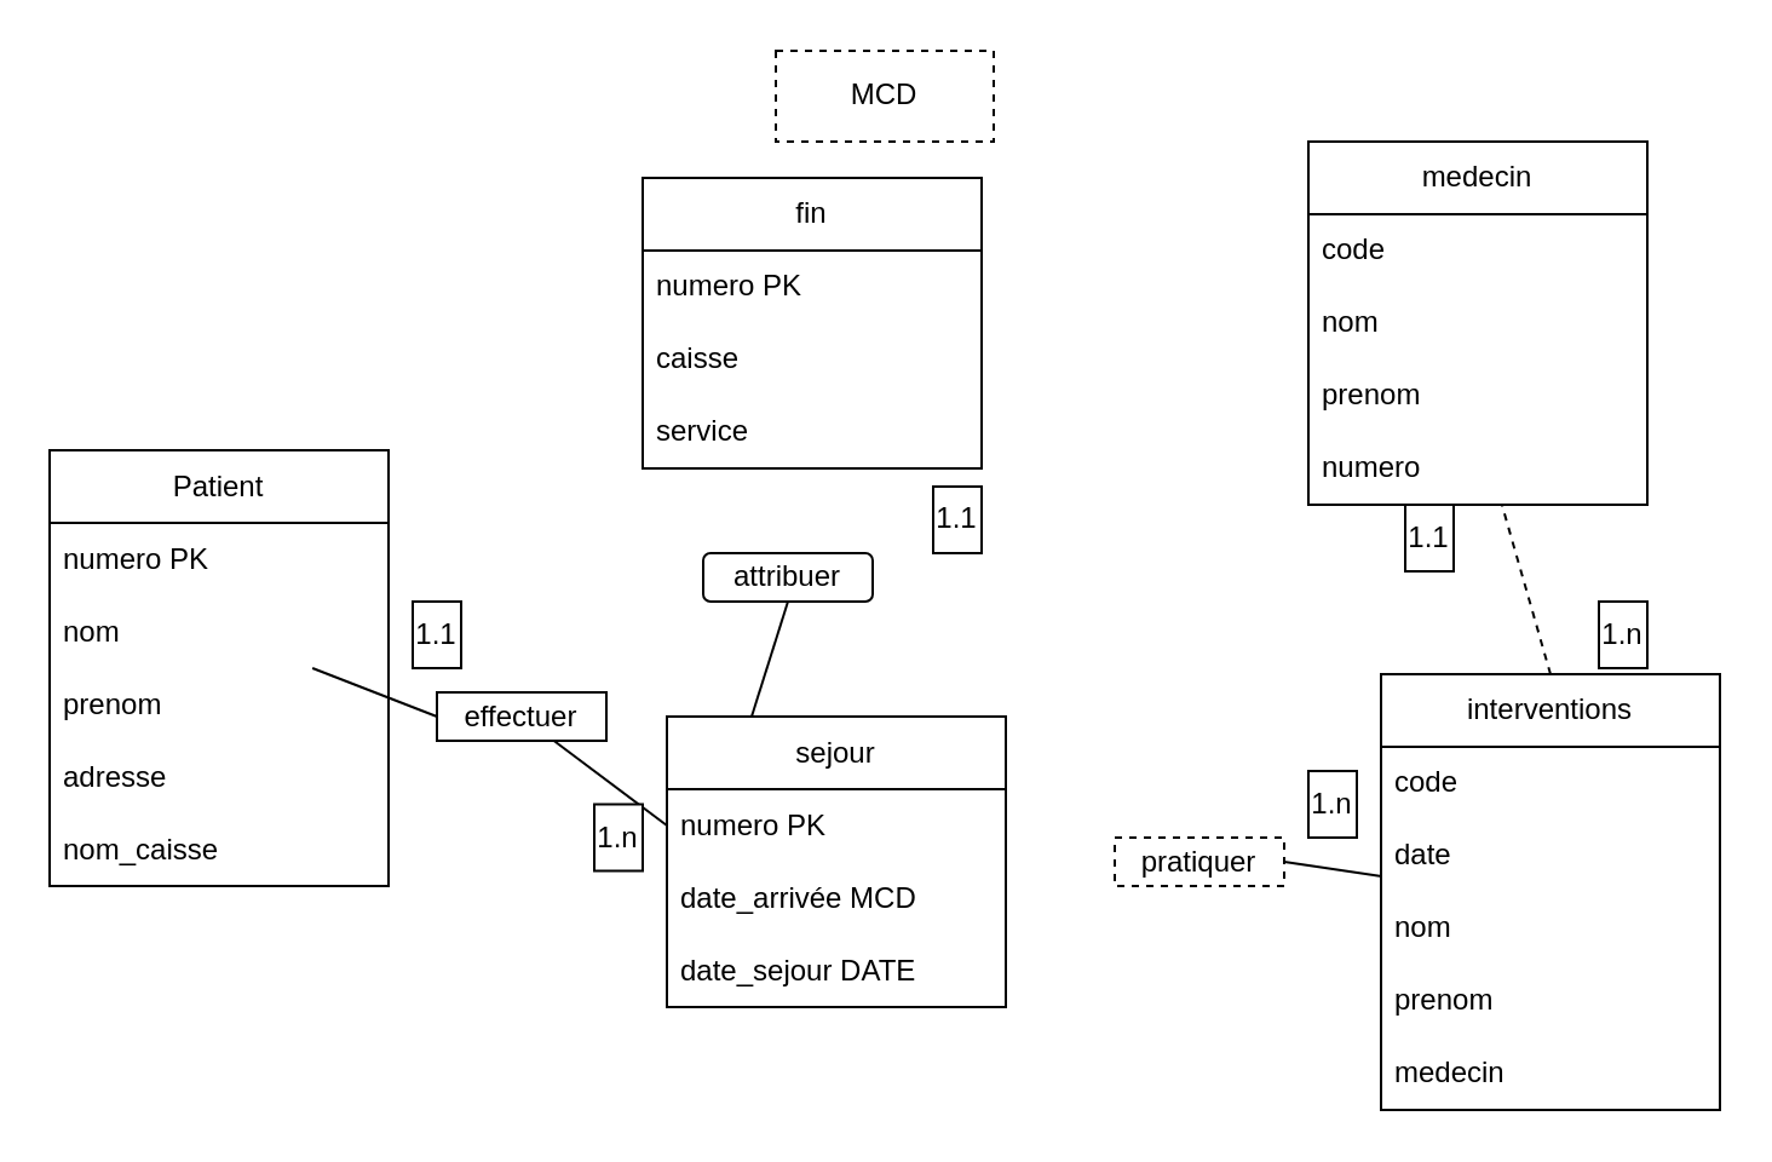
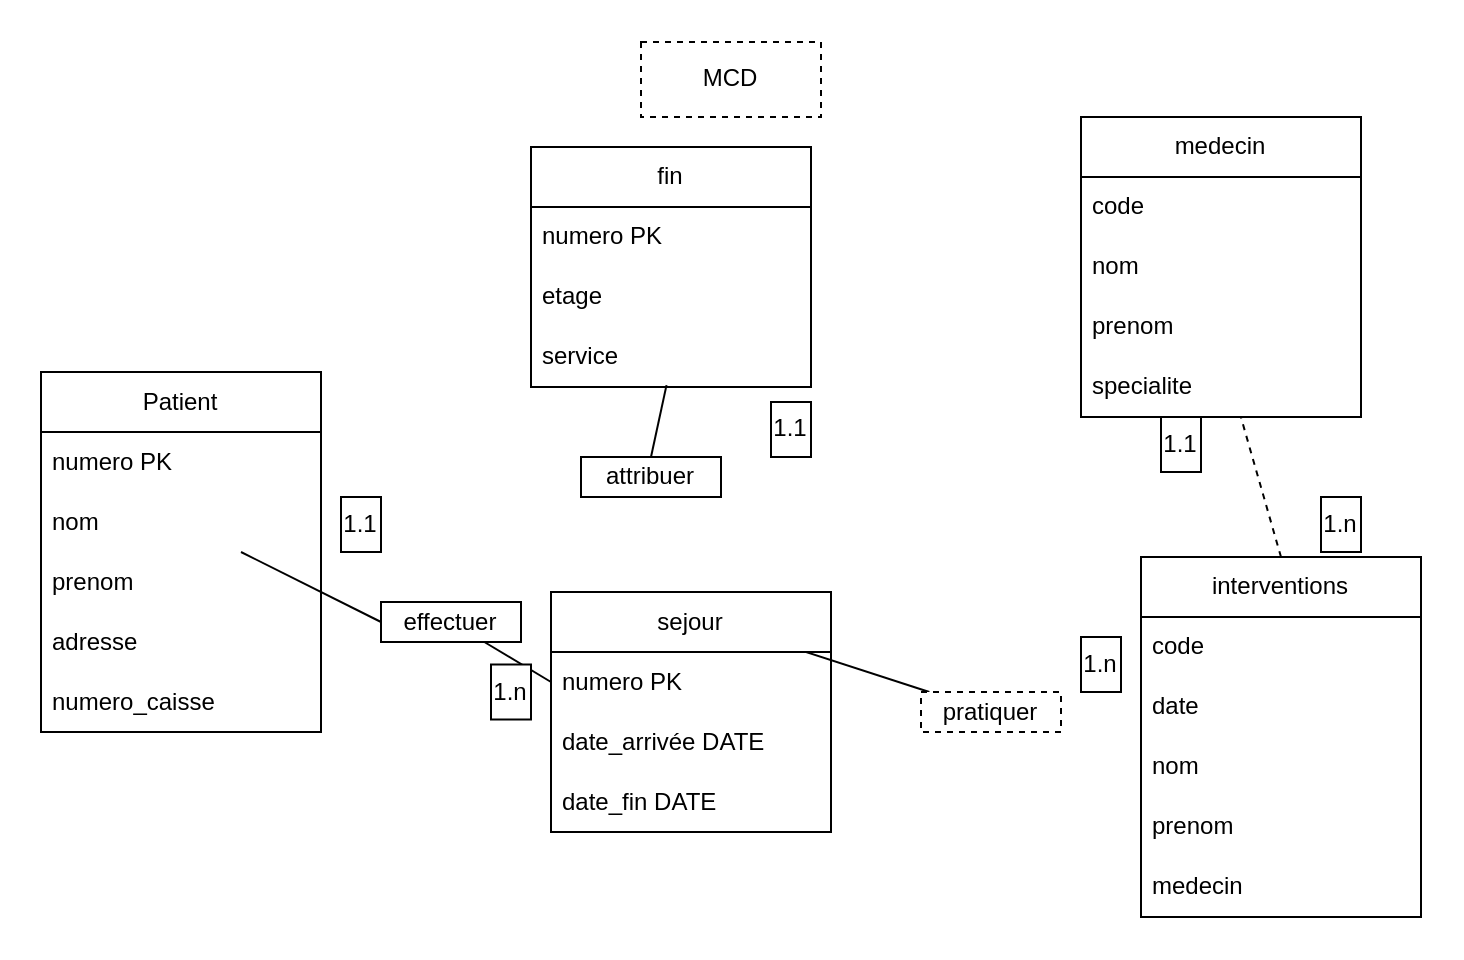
  <mxCell id="0" />
  <mxCell id="1" parent="0" />
  <mxCell id="2" style="edgeStyle=none;html=1;exitX=0.5;exitY=0;exitDx=0;exitDy=0;entryX=0.571;entryY=1;entryDx=0;entryDy=0;entryPerimeter=0;endArrow=none;endFill=0;dashed=1;" parent="1" source="3" target="13" edge="1"><mxGeometry relative="1" as="geometry" /></mxCell>
  <mxCell id="3" value="interventions" style="swimlane;fontStyle=0;childLayout=stackLayout;horizontal=1;startSize=30;horizontalStack=0;resizeParent=1;resizeParentMax=0;resizeLast=0;collapsible=1;marginBottom=0;whiteSpace=wrap;html=1;" parent="1" vertex="1"><mxGeometry x="570" y="278" width="140" height="180" as="geometry" /></mxCell>
  <mxCell id="4" value="code&amp;nbsp;" style="text;strokeColor=none;fillColor=none;align=left;verticalAlign=middle;spacingLeft=4;spacingRight=4;overflow=hidden;points=[[0,0.5],[1,0.5]];portConstraint=eastwest;rotatable=0;whiteSpace=wrap;html=1;" parent="3" vertex="1"><mxGeometry y="30" width="140" height="30" as="geometry" /></mxCell>
  <mxCell id="5" value="date" style="text;strokeColor=none;fillColor=none;align=left;verticalAlign=middle;spacingLeft=4;spacingRight=4;overflow=hidden;points=[[0,0.5],[1,0.5]];portConstraint=eastwest;rotatable=0;whiteSpace=wrap;html=1;" parent="3" vertex="1"><mxGeometry y="60" width="140" height="30" as="geometry" /></mxCell>
  <mxCell id="6" value="nom" style="text;strokeColor=none;fillColor=none;align=left;verticalAlign=middle;spacingLeft=4;spacingRight=4;overflow=hidden;points=[[0,0.5],[1,0.5]];portConstraint=eastwest;rotatable=0;whiteSpace=wrap;html=1;" parent="3" vertex="1"><mxGeometry y="90" width="140" height="30" as="geometry" /></mxCell>
  <mxCell id="7" value="prenom" style="text;strokeColor=none;fillColor=none;align=left;verticalAlign=middle;spacingLeft=4;spacingRight=4;overflow=hidden;points=[[0,0.5],[1,0.5]];portConstraint=eastwest;rotatable=0;whiteSpace=wrap;html=1;" parent="3" vertex="1"><mxGeometry y="120" width="140" height="30" as="geometry" /></mxCell>
  <mxCell id="8" value="medecin" style="text;strokeColor=none;fillColor=none;align=left;verticalAlign=middle;spacingLeft=4;spacingRight=4;overflow=hidden;points=[[0,0.5],[1,0.5]];portConstraint=eastwest;rotatable=0;whiteSpace=wrap;html=1;" parent="3" vertex="1"><mxGeometry y="150" width="140" height="30" as="geometry" /></mxCell>
  <mxCell id="9" value="medecin" style="swimlane;fontStyle=0;childLayout=stackLayout;horizontal=1;startSize=30;horizontalStack=0;resizeParent=1;resizeParentMax=0;resizeLast=0;collapsible=1;marginBottom=0;whiteSpace=wrap;html=1;" parent="1" vertex="1"><mxGeometry x="540" y="58" width="140" height="150" as="geometry" /></mxCell>
  <mxCell id="10" value="code" style="text;strokeColor=none;fillColor=none;align=left;verticalAlign=middle;spacingLeft=4;spacingRight=4;overflow=hidden;points=[[0,0.5],[1,0.5]];portConstraint=eastwest;rotatable=0;whiteSpace=wrap;html=1;" parent="9" vertex="1"><mxGeometry y="30" width="140" height="30" as="geometry" /></mxCell>
  <mxCell id="11" value="nom" style="text;strokeColor=none;fillColor=none;align=left;verticalAlign=middle;spacingLeft=4;spacingRight=4;overflow=hidden;points=[[0,0.5],[1,0.5]];portConstraint=eastwest;rotatable=0;whiteSpace=wrap;html=1;" parent="9" vertex="1"><mxGeometry y="60" width="140" height="30" as="geometry" /></mxCell>
  <mxCell id="12" value="prenom" style="text;strokeColor=none;fillColor=none;align=left;verticalAlign=middle;spacingLeft=4;spacingRight=4;overflow=hidden;points=[[0,0.5],[1,0.5]];portConstraint=eastwest;rotatable=0;whiteSpace=wrap;html=1;" parent="9" vertex="1"><mxGeometry y="90" width="140" height="30" as="geometry" /></mxCell>
- <mxCell id="13" value="numero" style="text;strokeColor=none;fillColor=none;align=left;verticalAlign=middle;spacingLeft=4;spacingRight=4;overflow=hidden;points=[[0,0.5],[1,0.5]];portConstraint=eastwest;rotatable=0;whiteSpace=wrap;html=1;" parent="9" vertex="1"><mxGeometry y="120" width="140" height="30" as="geometry" /></mxCell>
+ <mxCell id="13" value="specialite" style="text;strokeColor=none;fillColor=none;align=left;verticalAlign=middle;spacingLeft=4;spacingRight=4;overflow=hidden;points=[[0,0.5],[1,0.5]];portConstraint=eastwest;rotatable=0;whiteSpace=wrap;html=1;" parent="9" vertex="1"><mxGeometry y="120" width="140" height="30" as="geometry" /></mxCell>
  <mxCell id="14" value="1.n" style="rounded=0;whiteSpace=wrap;html=1;" parent="1" vertex="1"><mxGeometry x="660" y="248" width="20" height="27.5" as="geometry" /></mxCell>
  <mxCell id="15" value="1.1" style="rounded=0;whiteSpace=wrap;html=1;" parent="1" vertex="1"><mxGeometry x="580" y="208" width="20" height="27.5" as="geometry" /></mxCell>
  <mxCell id="16" value="MCD" style="rounded=0;whiteSpace=wrap;html=1;dashed=1;" parent="1" vertex="1"><mxGeometry x="320" y="20.5" width="90" height="37.5" as="geometry" /></mxCell>
- <mxCell id="17" style="edgeStyle=none;html=1;exitX=0.25;exitY=0;exitDx=0;exitDy=0;entryX=0.5;entryY=1;entryDx=0;entryDy=0;endArrow=none;endFill=0;" edge="1" parent="1" source="18" target="33"><mxGeometry relative="1" as="geometry" /></mxCell>
+ <mxCell id="17" style="edgeStyle=none;html=1;exitX=0.25;exitY=0;exitDx=0;exitDy=0;endArrow=none;endFill=0;" edge="1" parent="1" source="18" target="38"><mxGeometry relative="1" as="geometry" /></mxCell>
  <mxCell id="18" value="sejour" style="swimlane;fontStyle=0;childLayout=stackLayout;horizontal=1;startSize=30;horizontalStack=0;resizeParent=1;resizeParentMax=0;resizeLast=0;collapsible=1;marginBottom=0;whiteSpace=wrap;html=1;" vertex="1" parent="1"><mxGeometry x="275" y="295.5" width="140" height="120" as="geometry" /></mxCell>
  <mxCell id="19" value="numero PK" style="text;strokeColor=none;fillColor=none;align=left;verticalAlign=middle;spacingLeft=4;spacingRight=4;overflow=hidden;points=[[0,0.5],[1,0.5]];portConstraint=eastwest;rotatable=0;whiteSpace=wrap;html=1;" vertex="1" parent="18"><mxGeometry y="30" width="140" height="30" as="geometry" /></mxCell>
- <mxCell id="20" value="date_arrivée MCD" style="text;strokeColor=none;fillColor=none;align=left;verticalAlign=middle;spacingLeft=4;spacingRight=4;overflow=hidden;points=[[0,0.5],[1,0.5]];portConstraint=eastwest;rotatable=0;whiteSpace=wrap;html=1;" vertex="1" parent="18"><mxGeometry y="60" width="140" height="30" as="geometry" /></mxCell>
- <mxCell id="21" value="date_sejour DATE" style="text;strokeColor=none;fillColor=none;align=left;verticalAlign=middle;spacingLeft=4;spacingRight=4;overflow=hidden;points=[[0,0.5],[1,0.5]];portConstraint=eastwest;rotatable=0;whiteSpace=wrap;html=1;" vertex="1" parent="18"><mxGeometry y="90" width="140" height="30" as="geometry" /></mxCell>
+ <mxCell id="20" value="date_arrivée DATE" style="text;strokeColor=none;fillColor=none;align=left;verticalAlign=middle;spacingLeft=4;spacingRight=4;overflow=hidden;points=[[0,0.5],[1,0.5]];portConstraint=eastwest;rotatable=0;whiteSpace=wrap;html=1;" vertex="1" parent="18"><mxGeometry y="60" width="140" height="30" as="geometry" /></mxCell>
+ <mxCell id="21" value="date_fin DATE" style="text;strokeColor=none;fillColor=none;align=left;verticalAlign=middle;spacingLeft=4;spacingRight=4;overflow=hidden;points=[[0,0.5],[1,0.5]];portConstraint=eastwest;rotatable=0;whiteSpace=wrap;html=1;" vertex="1" parent="18"><mxGeometry y="90" width="140" height="30" as="geometry" /></mxCell>
+ <mxCell id="22" style="edgeStyle=none;html=1;exitX=0.5;exitY=0;exitDx=0;exitDy=0;entryX=0.484;entryY=0.969;entryDx=0;entryDy=0;entryPerimeter=0;endArrow=none;endFill=0;startArrow=none;" edge="1" parent="1" source="33" target="32"><mxGeometry relative="1" as="geometry" /></mxCell>
  <mxCell id="23" value="Patient" style="swimlane;fontStyle=0;childLayout=stackLayout;horizontal=1;startSize=30;horizontalStack=0;resizeParent=1;resizeParentMax=0;resizeLast=0;collapsible=1;marginBottom=0;whiteSpace=wrap;html=1;" vertex="1" parent="1"><mxGeometry x="20" y="185.5" width="140" height="180" as="geometry" /></mxCell>
  <mxCell id="24" value="numero PK" style="text;strokeColor=none;fillColor=none;align=left;verticalAlign=middle;spacingLeft=4;spacingRight=4;overflow=hidden;points=[[0,0.5],[1,0.5]];portConstraint=eastwest;rotatable=0;whiteSpace=wrap;html=1;" vertex="1" parent="23"><mxGeometry y="30" width="140" height="30" as="geometry" /></mxCell>
  <mxCell id="25" value="nom" style="text;strokeColor=none;fillColor=none;align=left;verticalAlign=middle;spacingLeft=4;spacingRight=4;overflow=hidden;points=[[0,0.5],[1,0.5]];portConstraint=eastwest;rotatable=0;whiteSpace=wrap;html=1;" vertex="1" parent="23"><mxGeometry y="60" width="140" height="30" as="geometry" /></mxCell>
  <mxCell id="26" value="prenom" style="text;strokeColor=none;fillColor=none;align=left;verticalAlign=middle;spacingLeft=4;spacingRight=4;overflow=hidden;points=[[0,0.5],[1,0.5]];portConstraint=eastwest;rotatable=0;whiteSpace=wrap;html=1;" vertex="1" parent="23"><mxGeometry y="90" width="140" height="30" as="geometry" /></mxCell>
  <mxCell id="27" value="adresse" style="text;strokeColor=none;fillColor=none;align=left;verticalAlign=middle;spacingLeft=4;spacingRight=4;overflow=hidden;points=[[0,0.5],[1,0.5]];portConstraint=eastwest;rotatable=0;whiteSpace=wrap;html=1;" vertex="1" parent="23"><mxGeometry y="120" width="140" height="30" as="geometry" /></mxCell>
- <mxCell id="28" value="nom_caisse" style="text;strokeColor=none;fillColor=none;align=left;verticalAlign=middle;spacingLeft=4;spacingRight=4;overflow=hidden;points=[[0,0.5],[1,0.5]];portConstraint=eastwest;rotatable=0;whiteSpace=wrap;html=1;" vertex="1" parent="23"><mxGeometry y="150" width="140" height="30" as="geometry" /></mxCell>
+ <mxCell id="28" value="numero_caisse" style="text;strokeColor=none;fillColor=none;align=left;verticalAlign=middle;spacingLeft=4;spacingRight=4;overflow=hidden;points=[[0,0.5],[1,0.5]];portConstraint=eastwest;rotatable=0;whiteSpace=wrap;html=1;" vertex="1" parent="23"><mxGeometry y="150" width="140" height="30" as="geometry" /></mxCell>
  <mxCell id="29" value="fin" style="swimlane;fontStyle=0;childLayout=stackLayout;horizontal=1;startSize=30;horizontalStack=0;resizeParent=1;resizeParentMax=0;resizeLast=0;collapsible=1;marginBottom=0;whiteSpace=wrap;html=1;" vertex="1" parent="1"><mxGeometry x="265" y="73" width="140" height="120" as="geometry" /></mxCell>
  <mxCell id="30" value="numero PK" style="text;strokeColor=none;fillColor=none;align=left;verticalAlign=middle;spacingLeft=4;spacingRight=4;overflow=hidden;points=[[0,0.5],[1,0.5]];portConstraint=eastwest;rotatable=0;whiteSpace=wrap;html=1;" vertex="1" parent="29"><mxGeometry y="30" width="140" height="30" as="geometry" /></mxCell>
- <mxCell id="31" value="caisse" style="text;strokeColor=none;fillColor=none;align=left;verticalAlign=middle;spacingLeft=4;spacingRight=4;overflow=hidden;points=[[0,0.5],[1,0.5]];portConstraint=eastwest;rotatable=0;whiteSpace=wrap;html=1;" vertex="1" parent="29"><mxGeometry y="60" width="140" height="30" as="geometry" /></mxCell>
+ <mxCell id="31" value="etage" style="text;strokeColor=none;fillColor=none;align=left;verticalAlign=middle;spacingLeft=4;spacingRight=4;overflow=hidden;points=[[0,0.5],[1,0.5]];portConstraint=eastwest;rotatable=0;whiteSpace=wrap;html=1;" vertex="1" parent="29"><mxGeometry y="60" width="140" height="30" as="geometry" /></mxCell>
  <mxCell id="32" value="service" style="text;strokeColor=none;fillColor=none;align=left;verticalAlign=middle;spacingLeft=4;spacingRight=4;overflow=hidden;points=[[0,0.5],[1,0.5]];portConstraint=eastwest;rotatable=0;whiteSpace=wrap;html=1;" vertex="1" parent="29"><mxGeometry y="90" width="140" height="30" as="geometry" /></mxCell>
- <mxCell id="33" value="attribuer" style="whiteSpace=wrap;html=1;rounded=1;" vertex="1" parent="1"><mxGeometry x="290" y="228" width="70" height="20" as="geometry" /></mxCell>
+ <mxCell id="33" value="attribuer" style="rounded=0;whiteSpace=wrap;html=1;" vertex="1" parent="1"><mxGeometry x="290" y="228" width="70" height="20" as="geometry" /></mxCell>
  <mxCell id="34" style="edgeStyle=none;html=1;entryX=0;entryY=0.5;entryDx=0;entryDy=0;endArrow=none;endFill=0;startArrow=none;" edge="1" parent="1" source="37" target="19"><mxGeometry relative="1" as="geometry" /></mxCell>
- <mxCell id="35" style="edgeStyle=none;html=1;exitX=1;exitY=0.5;exitDx=0;exitDy=0;entryX=0.002;entryY=0.784;entryDx=0;entryDy=0;entryPerimeter=0;endArrow=none;endFill=0;startArrow=none;" edge="1" parent="1" source="38" target="5"><mxGeometry relative="1" as="geometry" /></mxCell>
  <mxCell id="36" value="" style="edgeStyle=none;html=1;entryX=0;entryY=0.5;entryDx=0;entryDy=0;endArrow=none;endFill=0;" edge="1" parent="1" source="25" target="37"><mxGeometry relative="1" as="geometry"><mxPoint x="127.143" y="358" as="sourcePoint" /><mxPoint x="295" y="320.5" as="targetPoint" /></mxGeometry></mxCell>
- <mxCell id="37" value="effectuer" style="rounded=0;whiteSpace=wrap;html=1;" vertex="1" parent="1"><mxGeometry x="180" y="285.5" width="70" height="20" as="geometry" /></mxCell>
+ <mxCell id="37" value="effectuer" style="rounded=0;whiteSpace=wrap;html=1;" vertex="1" parent="1"><mxGeometry x="190" y="300.5" width="70" height="20" as="geometry" /></mxCell>
  <mxCell id="38" value="pratiquer" style="rounded=0;whiteSpace=wrap;html=1;dashed=1;" vertex="1" parent="1"><mxGeometry x="460" y="345.5" width="70" height="20" as="geometry" /></mxCell>
  <mxCell id="39" value="1.1" style="rounded=0;whiteSpace=wrap;html=1;" vertex="1" parent="1"><mxGeometry x="170" y="248" width="20" height="27.5" as="geometry" /></mxCell>
  <mxCell id="40" value="1.n" style="rounded=0;whiteSpace=wrap;html=1;" vertex="1" parent="1"><mxGeometry x="245" y="331.75" width="20" height="27.5" as="geometry" /></mxCell>
  <mxCell id="41" value="1.1" style="rounded=0;whiteSpace=wrap;html=1;" vertex="1" parent="1"><mxGeometry x="385" y="200.5" width="20" height="27.5" as="geometry" /></mxCell>
  <mxCell id="42" value="1.n" style="rounded=0;whiteSpace=wrap;html=1;" vertex="1" parent="1"><mxGeometry x="540" y="318" width="20" height="27.5" as="geometry" /></mxCell>
